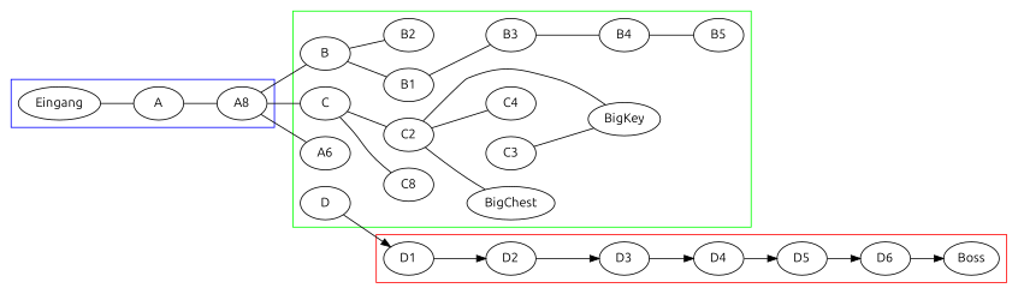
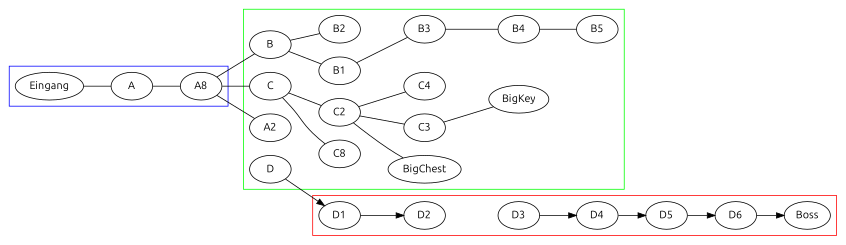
  digraph {
    fontname=Ubuntu
    rankdir=LR
    node [fontname=Ubuntu]
    edge [dir=none fontname=Ubuntu]
    n1 [label=Eingang]
    A
    n3 [label=A8]
    B
    C
-   A2 [label=A6]
+   A2
    B1
    B2
    n9 [label=C8]
    C2
    B3
    BigChest
    B4
    B5
    D
    C3
    C4
    BigKey
    D1
    D2
    D3
    D4
    D5
    D6
    Boss
    subgraph cluster_1 {
      color=blue
      n1
      A
      n3
    }
    subgraph cluster_2 {
      color=green
      B
      C
      A2
      B1
      B2
      n9
      C2
      B3
      BigChest
      B4
      B5
      D
      C3
      C4
      BigKey
    }
    subgraph cluster_3 {
      color=red
      D1
      D2
      D3
      D4
      D5
      D6
      Boss
    }
    n1 -> A
    A -> n3
    n3 -> B
    n3 -> C
    n3 -> A2
    B -> B1
    B -> B2
    C -> n9
    C -> C2
    B1 -> B3
    C2 -> BigChest
-   C2 -> BigKey
+   C2 -> C3
    C2 -> C4
    B3 -> B4
    B4 -> B5
    D -> D1 [dir=""]
    C3 -> BigKey
    D1 -> D2 [dir=""]
-   D2 -> D3 [dir=""]
    D3 -> D4 [dir=""]
    D4 -> D5 [dir=""]
    D5 -> D6 [dir=""]
    D6 -> Boss [dir=""]
  }
